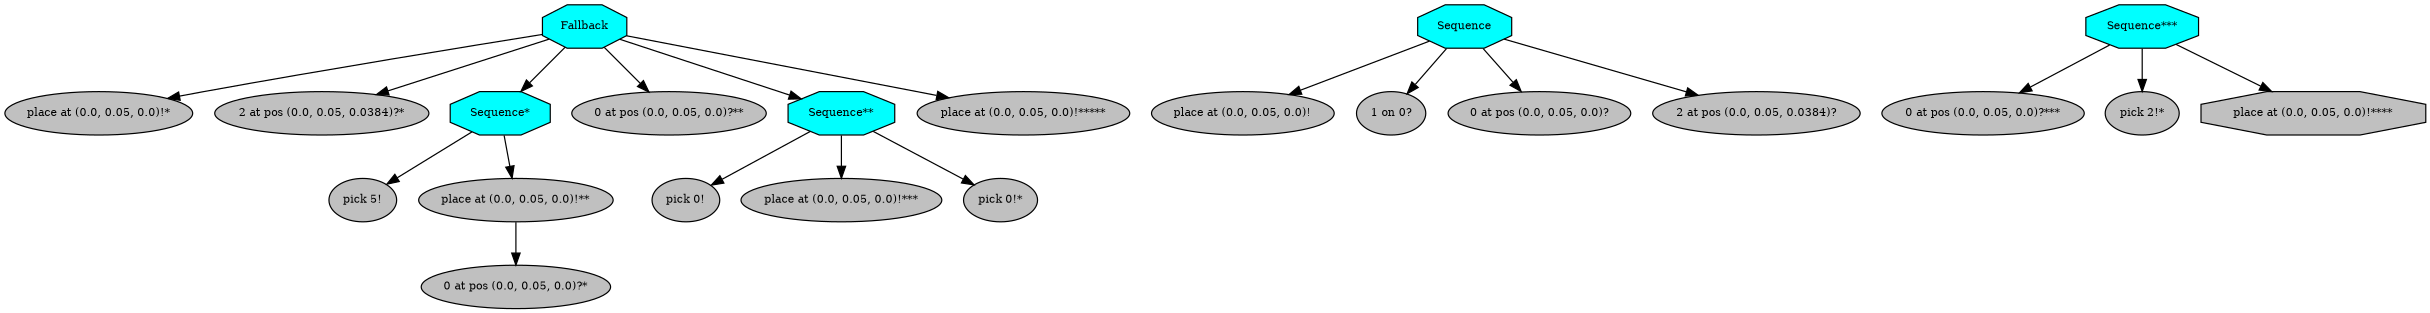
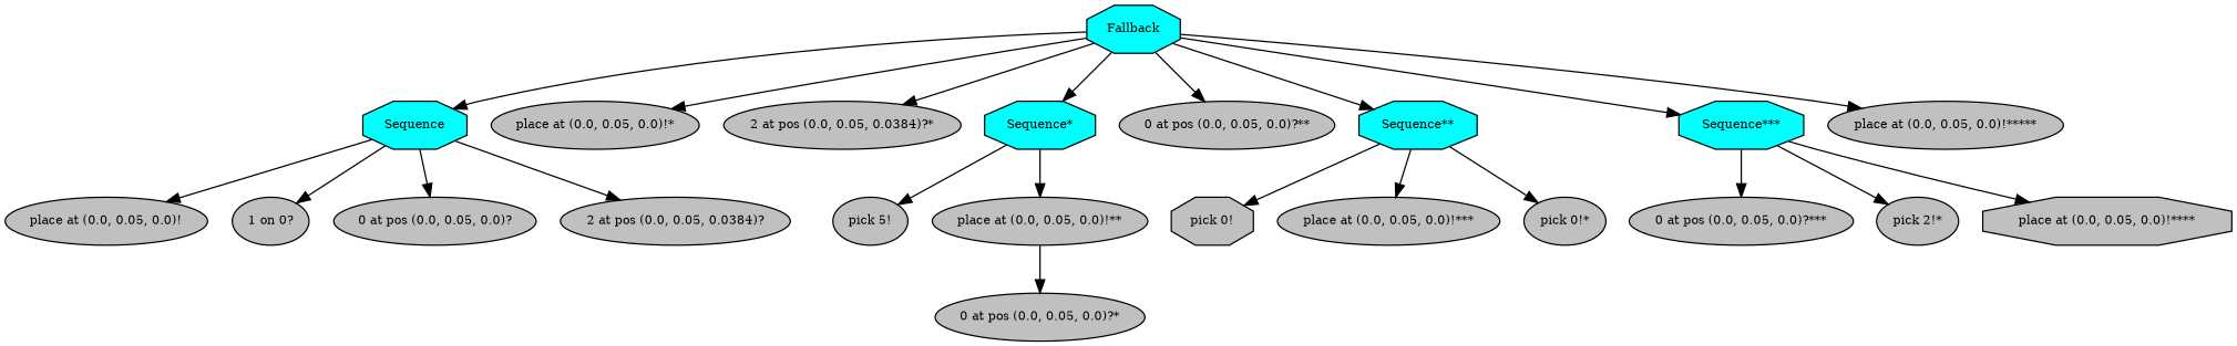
  digraph {
    fontname="times-roman"
    ordering=out
    node [fillcolor=gray fontcolor=black fontname="times-roman" fontsize=9 shape=ellipse style=filled]
    edge [fontname="times-roman"]
    n1 [fillcolor=cyan label=Fallback shape=octagon]
    n2 [fillcolor=cyan label=Sequence shape=octagon]
    n3 [label="place at (0.0, 0.05, 0.0)!*"]
    n4 [label="2 at pos (0.0, 0.05, 0.0384)?*"]
    n5 [fillcolor=cyan label="Sequence*" shape=octagon]
    n6 [label="0 at pos (0.0, 0.05, 0.0)?**"]
    n7 [fillcolor=cyan label="Sequence**" shape=octagon]
    n8 [fillcolor=cyan label="Sequence***" shape=octagon]
    n9 [label="place at (0.0, 0.05, 0.0)!*****"]
    n10 [label="place at (0.0, 0.05, 0.0)!"]
    n11 [label="1 on 0?"]
    n12 [label="0 at pos (0.0, 0.05, 0.0)?"]
    n13 [label="2 at pos (0.0, 0.05, 0.0384)?"]
    n14 [label="pick 5!"]
    n15 [label="place at (0.0, 0.05, 0.0)!**"]
-   n16 [label="pick 0!"]
+   n16 [label="pick 0!" shape=octagon]
    n17 [label="place at (0.0, 0.05, 0.0)!***"]
    n18 [label="pick 0!*"]
    n19 [label="0 at pos (0.0, 0.05, 0.0)?***"]
    n20 [label="pick 2!*"]
    n21 [label="place at (0.0, 0.05, 0.0)!****" shape=octagon]
    n22 [label="0 at pos (0.0, 0.05, 0.0)?*"]
+   n1 -> n2
    n1 -> n3
    n1 -> n4
    n1 -> n5
    n1 -> n6
    n1 -> n7
+   n1 -> n8
    n1 -> n9
    n2 -> n10
    n2 -> n11
    n2 -> n12
    n2 -> n13
    n5 -> n14
    n5 -> n15
    n7 -> n16
    n7 -> n17
    n7 -> n18
    n8 -> n19
    n8 -> n20
    n8 -> n21
    n15 -> n22
  }
